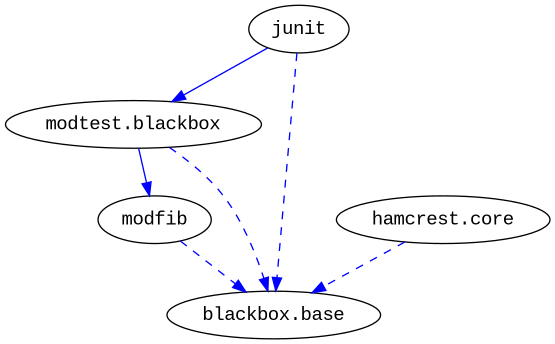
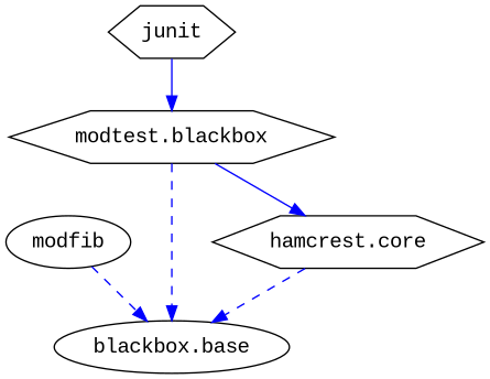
  digraph {
    fontname="Liberation Mono"
    node [fontname="Liberation Mono" shape=ellipse]
    edge [color="#0000ff" fontcolor="#0000ff" fontname="Liberation Mono" weight=16 style=dashed]
-   n1 [label="modtest.blackbox"]
+   n1 [label="modtest.blackbox" shape=hexagon]
    n2 [label=modfib]
    n3 [label="blackbox.base"]
-   n4 [label=junit]
-   n5 [label="hamcrest.core"]
-   n1 -> n2 [weight=8 style=""]
+   n4 [label=junit shape=hexagon]
+   n5 [label="hamcrest.core" shape=hexagon]
+   n1 -> n5 [weight=8 style=""]
    n1 -> n3
    n2 -> n3
    n4 -> n1 [weight=8 style=""]
-   n4 -> n3
    n5 -> n3
  }
